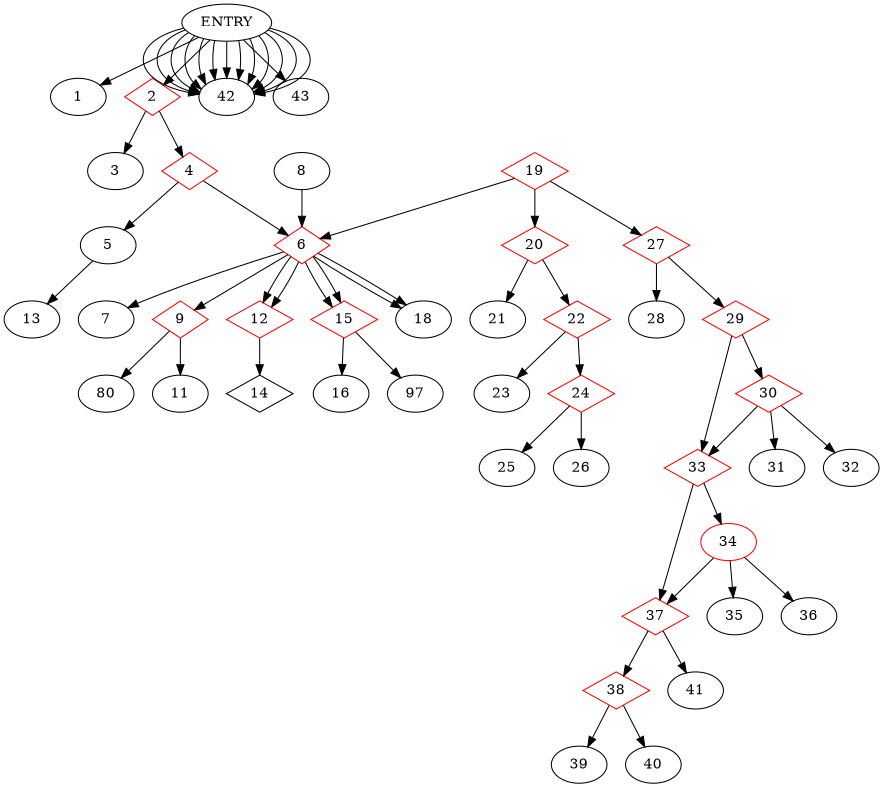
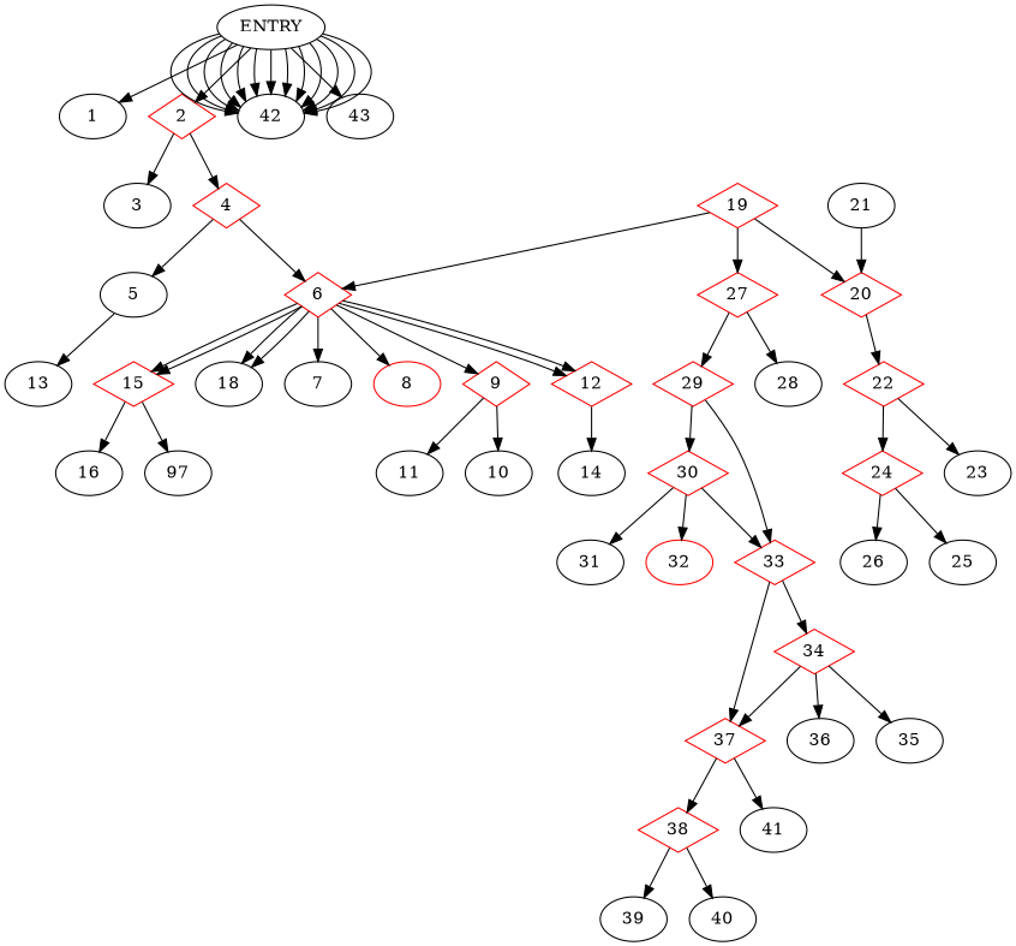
  digraph {
    ENTRY
    1
    2 [color=red shape=diamond]
    42
    43
    3
    4 [color=red shape=diamond]
    5
    6 [color=red shape=diamond]
    13
    7
-   8
+   8 [color=red]
    9 [color=red shape=diamond]
    12 [color=red shape=diamond]
    15 [color=red shape=diamond]
    18
-   10 [label=80]
+   10
    11
-   14 [shape=diamond]
+   14
    16
    n21 [label=97]
    19 [color=red shape=diamond]
    20 [color=red shape=diamond]
    27 [color=red shape=diamond]
    21
    22 [color=red shape=diamond]
    28
    29 [color=red shape=diamond]
    23
    24 [color=red shape=diamond]
    30 [color=red shape=diamond]
    33 [color=red shape=diamond]
    25
    26
    31
-   32
-   34 [color=red shape=ellipse]
+   32 [color=red]
+   34 [color=red shape=diamond]
    37 [color=red shape=diamond]
    35
    36
    38 [color=red shape=diamond]
    41
    39
    40
    ENTRY -> 1
    ENTRY -> 2
    ENTRY -> 42
    ENTRY -> 42
    ENTRY -> 42
    ENTRY -> 42
    ENTRY -> 42
    ENTRY -> 42
    ENTRY -> 42
    ENTRY -> 42
    ENTRY -> 42
    ENTRY -> 42
    ENTRY -> 42
    ENTRY -> 42
    ENTRY -> 42
    ENTRY -> 43
    2 -> 3
    2 -> 4
    4 -> 5
    4 -> 6
    5 -> 13
    6 -> 7
-   8 -> 6
+   6 -> 8
    6 -> 9
    6 -> 12
    6 -> 12
    6 -> 15
    6 -> 15
    6 -> 18
    6 -> 18
    9 -> 10
    9 -> 11
    12 -> 14
    15 -> 16
    15 -> n21
    19 -> 6
    19 -> 20
    19 -> 27
-   20 -> 21
+   21 -> 20
    20 -> 22
    27 -> 28
    27 -> 29
    22 -> 23
    22 -> 24
    29 -> 30
    29 -> 33
    24 -> 25
    24 -> 26
    30 -> 33
    30 -> 31
    30 -> 32
    33 -> 34
    33 -> 37
    34 -> 37
    34 -> 35
    34 -> 36
    37 -> 38
    37 -> 41
    38 -> 39
    38 -> 40
  }
